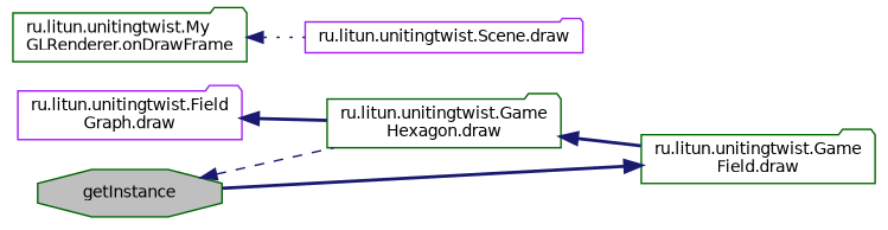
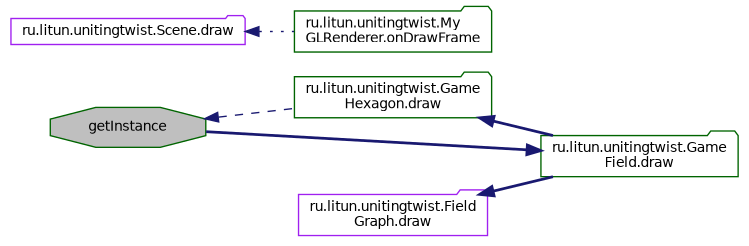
  digraph {
    rankdir=LR
    node [color=darkgreen fillcolor=white fontname=Helvetica fontsize=10 shape=folder style=filled]
    edge [color=midnightblue dir=back fontname=Helvetica fontsize=10 labelfontname=Helvetica labelfontsize=10 style=bold]
    n1 [fillcolor=grey75 fontcolor=black height=0.2 label=getInstance shape=octagon width=0.4]
    n2 [height=0.2 label="ru.litun.unitingtwist.Game\lHexagon.draw" width=0.4]
    n3 [height=0.2 label="ru.litun.unitingtwist.Game\lField.draw" width=0.4]
    n4 [color=purple height=0.2 label="ru.litun.unitingtwist.Scene.draw" width=0.4]
    n5 [height=0.2 label="ru.litun.unitingtwist.My\lGLRenderer.onDrawFrame" width=0.4]
    n6 [color=purple height=0.2 label="ru.litun.unitingtwist.Field\lGraph.draw" width=0.4]
    n1 -> n2 [style=dashed]
    n2 -> n3
    n3 -> n1
-   n5 -> n4 [style=dotted]
-   n6 -> n2
+   n4 -> n5 [style=dotted]
+   n6 -> n3
  }
